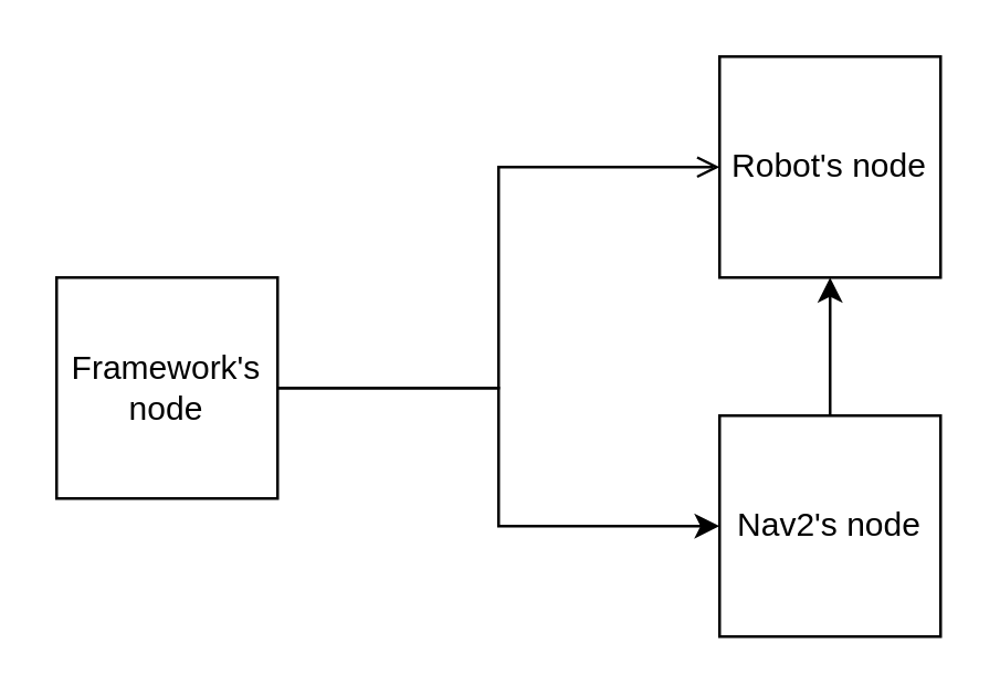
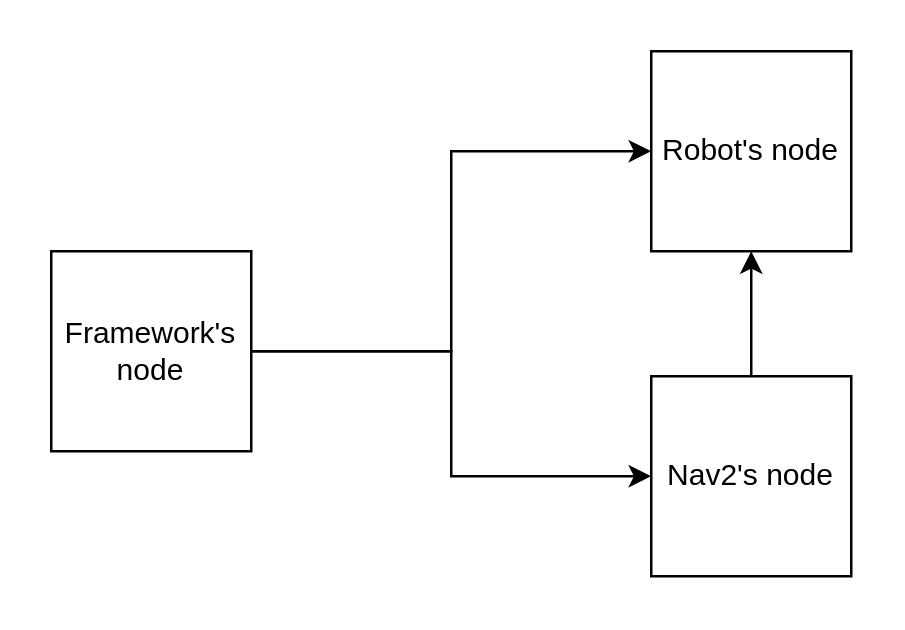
  <mxCell id="0" />
  <mxCell id="1" parent="0" />
  <mxCell id="2" style="edgeStyle=orthogonalEdgeStyle;rounded=0;orthogonalLoop=1;jettySize=auto;html=1;entryX=0;entryY=0.5;entryDx=0;entryDy=0;" edge="1" parent="1" source="4" target="7"><mxGeometry relative="1" as="geometry" /></mxCell>
- <mxCell id="3" style="edgeStyle=orthogonalEdgeStyle;rounded=0;orthogonalLoop=1;jettySize=auto;html=1;entryX=0;entryY=0.5;entryDx=0;entryDy=0;endArrow=open;" edge="1" parent="1" source="4" target="5"><mxGeometry relative="1" as="geometry" /></mxCell>
+ <mxCell id="3" style="edgeStyle=orthogonalEdgeStyle;rounded=0;orthogonalLoop=1;jettySize=auto;html=1;entryX=0;entryY=0.5;entryDx=0;entryDy=0;" edge="1" parent="1" source="4" target="5"><mxGeometry relative="1" as="geometry" /></mxCell>
  <mxCell id="4" value="Framework's node" style="whiteSpace=wrap;html=1;aspect=fixed;" vertex="1" parent="1"><mxGeometry x="20" y="100" width="80" height="80" as="geometry" /></mxCell>
  <mxCell id="5" value="Robot's node" style="whiteSpace=wrap;html=1;aspect=fixed;" vertex="1" parent="1"><mxGeometry x="260" y="20" width="80" height="80" as="geometry" /></mxCell>
  <mxCell id="6" style="edgeStyle=orthogonalEdgeStyle;rounded=0;orthogonalLoop=1;jettySize=auto;html=1;entryX=0.5;entryY=1;entryDx=0;entryDy=0;" edge="1" parent="1" source="7" target="5"><mxGeometry relative="1" as="geometry" /></mxCell>
  <mxCell id="7" value="Nav2's node" style="whiteSpace=wrap;html=1;aspect=fixed;" vertex="1" parent="1"><mxGeometry x="260" y="150" width="80" height="80" as="geometry" /></mxCell>
